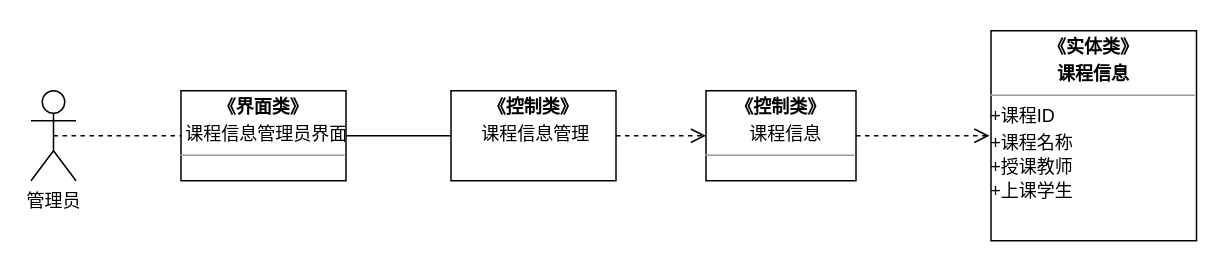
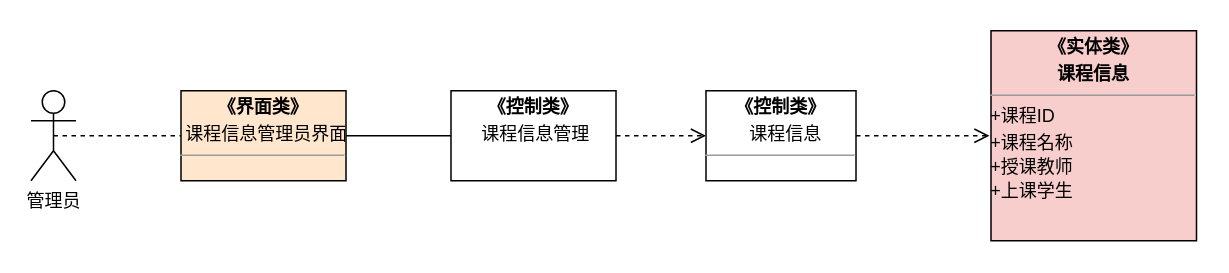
  <mxCell id="0" />
  <mxCell id="1" parent="0" />
  <mxCell id="2" value="管理员" style="shape=umlActor;verticalLabelPosition=bottom;labelBackgroundColor=#ffffff;verticalAlign=top;html=1;outlineConnect=0;" vertex="1" parent="1"><mxGeometry x="20" y="60" width="30" height="60" as="geometry" /></mxCell>
- <mxCell id="3" value="&lt;p style=&quot;margin: 0px ; margin-top: 4px ; text-align: center&quot;&gt;&lt;b&gt;《界面类》&lt;/b&gt;&lt;/p&gt;&lt;p style=&quot;margin: 0px ; margin-top: 4px ; text-align: center&quot;&gt;&lt;span&gt;&amp;nbsp;课程信息管理员界面&lt;/span&gt;&lt;b&gt;&lt;br&gt;&lt;/b&gt;&lt;/p&gt;&lt;hr size=&quot;1&quot;&gt;&lt;div style=&quot;height: 2px&quot;&gt;&lt;br&gt;&lt;/div&gt;" style="verticalAlign=top;align=left;overflow=fill;fontSize=12;fontFamily=Helvetica;html=1;" vertex="1" parent="1"><mxGeometry x="120" y="60" width="110" height="60" as="geometry" /></mxCell>
+ <mxCell id="3" value="&lt;p style=&quot;margin: 0px ; margin-top: 4px ; text-align: center&quot;&gt;&lt;b&gt;《界面类》&lt;/b&gt;&lt;/p&gt;&lt;p style=&quot;margin: 0px ; margin-top: 4px ; text-align: center&quot;&gt;&lt;span&gt;&amp;nbsp;课程信息管理员界面&lt;/span&gt;&lt;b&gt;&lt;br&gt;&lt;/b&gt;&lt;/p&gt;&lt;hr size=&quot;1&quot;&gt;&lt;div style=&quot;height: 2px&quot;&gt;&lt;br&gt;&lt;/div&gt;" style="verticalAlign=top;align=left;overflow=fill;fontSize=12;fontFamily=Helvetica;html=1;fillColor=#ffe6cc;" vertex="1" parent="1"><mxGeometry x="120" y="60" width="110" height="60" as="geometry" /></mxCell>
  <mxCell id="4" value="&lt;p style=&quot;margin: 0px ; margin-top: 4px ; text-align: center&quot;&gt;&lt;b&gt;《控制类》&lt;/b&gt;&lt;/p&gt;&lt;p style=&quot;margin: 0px ; margin-top: 4px ; text-align: center&quot;&gt;&lt;span&gt;&amp;nbsp;课程信息管理&lt;/span&gt;&lt;/p&gt;&lt;div&gt;&lt;br&gt;&lt;/div&gt;" style="verticalAlign=top;align=left;overflow=fill;fontSize=12;fontFamily=Helvetica;html=1;" vertex="1" parent="1"><mxGeometry x="300" y="60" width="110" height="60" as="geometry" /></mxCell>
  <mxCell id="5" value="" style="endArrow=none;html=1;entryX=0;entryY=0.5;entryDx=0;entryDy=0;exitX=0.5;exitY=0.5;exitDx=0;exitDy=0;exitPerimeter=0;dashed=1;" edge="1" parent="1" source="2" target="3"><mxGeometry width="50" height="50" relative="1" as="geometry"><mxPoint x="50" y="240" as="sourcePoint" /><mxPoint x="100" y="190" as="targetPoint" /></mxGeometry></mxCell>
  <mxCell id="6" value="" style="endArrow=none;html=1;entryX=1;entryY=0.5;entryDx=0;entryDy=0;exitX=0;exitY=0.5;exitDx=0;exitDy=0;" edge="1" parent="1" source="4" target="3"><mxGeometry width="50" height="50" relative="1" as="geometry"><mxPoint x="45" y="90" as="sourcePoint" /><mxPoint x="130" y="100" as="targetPoint" /></mxGeometry></mxCell>
  <mxCell id="7" value="" style="html=1;verticalAlign=bottom;endArrow=open;dashed=1;endSize=8;entryX=0;entryY=0.5;entryDx=0;entryDy=0;edgeStyle=orthogonalEdgeStyle;" edge="1" parent="1" source="4" target="10"><mxGeometry x="1" y="-54" relative="1" as="geometry"><mxPoint x="110" y="240" as="sourcePoint" /><mxPoint x="510" y="130" as="targetPoint" /><mxPoint x="-20" y="4" as="offset" /></mxGeometry></mxCell>
  <mxCell id="8" value="" style="html=1;verticalAlign=bottom;endArrow=open;dashed=1;endSize=8;edgeStyle=orthogonalEdgeStyle;" edge="1" parent="1"><mxGeometry x="1" y="-54" relative="1" as="geometry"><mxPoint x="570" y="90" as="sourcePoint" /><mxPoint x="659" y="90" as="targetPoint" /><mxPoint x="-20" y="4" as="offset" /></mxGeometry></mxCell>
- <mxCell id="9" value="&lt;p style=&quot;margin: 0px ; margin-top: 4px ; text-align: center&quot;&gt;&lt;b&gt;《实体类》&lt;/b&gt;&lt;/p&gt;&lt;p style=&quot;margin: 0px ; margin-top: 4px ; text-align: center&quot;&gt;&lt;b&gt;课程信息&lt;/b&gt;&lt;/p&gt;&lt;hr size=&quot;1&quot;&gt;&lt;div style=&quot;height: 2px&quot;&gt;+课程ID&lt;/div&gt;&lt;div style=&quot;height: 2px&quot;&gt;&lt;br&gt;&lt;/div&gt;&lt;div style=&quot;height: 2px&quot;&gt;&lt;br&gt;&lt;/div&gt;&lt;div style=&quot;height: 2px&quot;&gt;&lt;br&gt;&lt;/div&gt;&lt;div style=&quot;height: 2px&quot;&gt;&lt;br&gt;&lt;/div&gt;&lt;div style=&quot;height: 2px&quot;&gt;&lt;br&gt;&lt;/div&gt;&lt;div style=&quot;height: 2px&quot;&gt;&lt;br&gt;&lt;/div&gt;&lt;div style=&quot;height: 2px&quot;&gt;&lt;br&gt;&lt;/div&gt;&lt;div style=&quot;height: 2px&quot;&gt;&lt;br&gt;&lt;/div&gt;&lt;div style=&quot;height: 2px&quot;&gt;+课程名称&lt;/div&gt;&lt;div style=&quot;height: 2px&quot;&gt;&lt;br&gt;&lt;/div&gt;&lt;div style=&quot;height: 2px&quot;&gt;&lt;br&gt;&lt;/div&gt;&lt;div style=&quot;height: 2px&quot;&gt;&lt;br&gt;&lt;/div&gt;&lt;div style=&quot;height: 2px&quot;&gt;&lt;br&gt;&lt;/div&gt;&lt;div style=&quot;height: 2px&quot;&gt;&lt;br&gt;&lt;/div&gt;&lt;div style=&quot;height: 2px&quot;&gt;&lt;br&gt;&lt;/div&gt;&lt;div style=&quot;height: 2px&quot;&gt;&lt;br&gt;&lt;/div&gt;&lt;div style=&quot;height: 2px&quot;&gt;+授课教师&lt;/div&gt;&lt;div style=&quot;height: 2px&quot;&gt;&lt;br&gt;&lt;/div&gt;&lt;div style=&quot;height: 2px&quot;&gt;&lt;br&gt;&lt;/div&gt;&lt;div style=&quot;height: 2px&quot;&gt;&lt;br&gt;&lt;/div&gt;&lt;div style=&quot;height: 2px&quot;&gt;&lt;br&gt;&lt;/div&gt;&lt;div style=&quot;height: 2px&quot;&gt;&lt;br&gt;&lt;/div&gt;&lt;div style=&quot;height: 2px&quot;&gt;&lt;br&gt;&lt;/div&gt;&lt;div style=&quot;height: 2px&quot;&gt;&lt;br&gt;&lt;/div&gt;&lt;div style=&quot;height: 2px&quot;&gt;+上课学生&lt;/div&gt;&lt;div style=&quot;height: 2px&quot;&gt;&lt;br&gt;&lt;/div&gt;&lt;div style=&quot;height: 2px&quot;&gt;&lt;br&gt;&lt;/div&gt;&lt;div style=&quot;height: 2px&quot;&gt;&lt;br&gt;&lt;/div&gt;&lt;div style=&quot;height: 2px&quot;&gt;&lt;br&gt;&lt;/div&gt;&lt;div style=&quot;height: 2px&quot;&gt;&lt;br&gt;&lt;/div&gt;&lt;div style=&quot;height: 2px&quot;&gt;&lt;br&gt;&lt;/div&gt;&lt;div style=&quot;height: 2px&quot;&gt;&lt;br&gt;&lt;/div&gt;" style="verticalAlign=top;align=left;overflow=fill;fontSize=12;fontFamily=Helvetica;html=1;" vertex="1" parent="1"><mxGeometry x="660" y="20" width="137" height="140" as="geometry" /></mxCell>
+ <mxCell id="9" value="&lt;p style=&quot;margin: 0px ; margin-top: 4px ; text-align: center&quot;&gt;&lt;b&gt;《实体类》&lt;/b&gt;&lt;/p&gt;&lt;p style=&quot;margin: 0px ; margin-top: 4px ; text-align: center&quot;&gt;&lt;b&gt;课程信息&lt;/b&gt;&lt;/p&gt;&lt;hr size=&quot;1&quot;&gt;&lt;div style=&quot;height: 2px&quot;&gt;+课程ID&lt;/div&gt;&lt;div style=&quot;height: 2px&quot;&gt;&lt;br&gt;&lt;/div&gt;&lt;div style=&quot;height: 2px&quot;&gt;&lt;br&gt;&lt;/div&gt;&lt;div style=&quot;height: 2px&quot;&gt;&lt;br&gt;&lt;/div&gt;&lt;div style=&quot;height: 2px&quot;&gt;&lt;br&gt;&lt;/div&gt;&lt;div style=&quot;height: 2px&quot;&gt;&lt;br&gt;&lt;/div&gt;&lt;div style=&quot;height: 2px&quot;&gt;&lt;br&gt;&lt;/div&gt;&lt;div style=&quot;height: 2px&quot;&gt;&lt;br&gt;&lt;/div&gt;&lt;div style=&quot;height: 2px&quot;&gt;&lt;br&gt;&lt;/div&gt;&lt;div style=&quot;height: 2px&quot;&gt;+课程名称&lt;/div&gt;&lt;div style=&quot;height: 2px&quot;&gt;&lt;br&gt;&lt;/div&gt;&lt;div style=&quot;height: 2px&quot;&gt;&lt;br&gt;&lt;/div&gt;&lt;div style=&quot;height: 2px&quot;&gt;&lt;br&gt;&lt;/div&gt;&lt;div style=&quot;height: 2px&quot;&gt;&lt;br&gt;&lt;/div&gt;&lt;div style=&quot;height: 2px&quot;&gt;&lt;br&gt;&lt;/div&gt;&lt;div style=&quot;height: 2px&quot;&gt;&lt;br&gt;&lt;/div&gt;&lt;div style=&quot;height: 2px&quot;&gt;&lt;br&gt;&lt;/div&gt;&lt;div style=&quot;height: 2px&quot;&gt;+授课教师&lt;/div&gt;&lt;div style=&quot;height: 2px&quot;&gt;&lt;br&gt;&lt;/div&gt;&lt;div style=&quot;height: 2px&quot;&gt;&lt;br&gt;&lt;/div&gt;&lt;div style=&quot;height: 2px&quot;&gt;&lt;br&gt;&lt;/div&gt;&lt;div style=&quot;height: 2px&quot;&gt;&lt;br&gt;&lt;/div&gt;&lt;div style=&quot;height: 2px&quot;&gt;&lt;br&gt;&lt;/div&gt;&lt;div style=&quot;height: 2px&quot;&gt;&lt;br&gt;&lt;/div&gt;&lt;div style=&quot;height: 2px&quot;&gt;&lt;br&gt;&lt;/div&gt;&lt;div style=&quot;height: 2px&quot;&gt;+上课学生&lt;/div&gt;&lt;div style=&quot;height: 2px&quot;&gt;&lt;br&gt;&lt;/div&gt;&lt;div style=&quot;height: 2px&quot;&gt;&lt;br&gt;&lt;/div&gt;&lt;div style=&quot;height: 2px&quot;&gt;&lt;br&gt;&lt;/div&gt;&lt;div style=&quot;height: 2px&quot;&gt;&lt;br&gt;&lt;/div&gt;&lt;div style=&quot;height: 2px&quot;&gt;&lt;br&gt;&lt;/div&gt;&lt;div style=&quot;height: 2px&quot;&gt;&lt;br&gt;&lt;/div&gt;&lt;div style=&quot;height: 2px&quot;&gt;&lt;br&gt;&lt;/div&gt;" style="verticalAlign=top;align=left;overflow=fill;fontSize=12;fontFamily=Helvetica;html=1;fillColor=#f8cecc;" vertex="1" parent="1"><mxGeometry x="660" y="20" width="137" height="140" as="geometry" /></mxCell>
  <mxCell id="10" value="&lt;p style=&quot;margin: 0px ; margin-top: 4px ; text-align: center&quot;&gt;&lt;b&gt;《控制类》&lt;/b&gt;&lt;/p&gt;&lt;p style=&quot;margin: 0px ; margin-top: 4px ; text-align: center&quot;&gt;&lt;span&gt;&amp;nbsp; 课程信息&lt;/span&gt;&lt;b&gt;&lt;br&gt;&lt;/b&gt;&lt;/p&gt;&lt;hr size=&quot;1&quot;&gt;&lt;div style=&quot;height: 2px&quot;&gt;&lt;br&gt;&lt;/div&gt;" style="verticalAlign=top;align=left;overflow=fill;fontSize=12;fontFamily=Helvetica;html=1;" vertex="1" parent="1"><mxGeometry x="470" y="60" width="100" height="60" as="geometry" /></mxCell>
